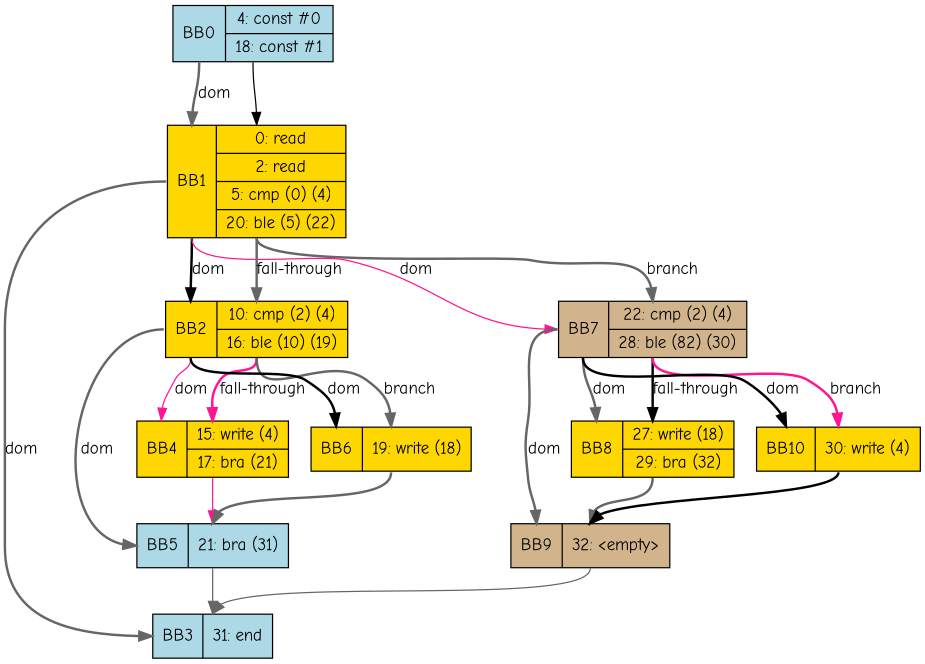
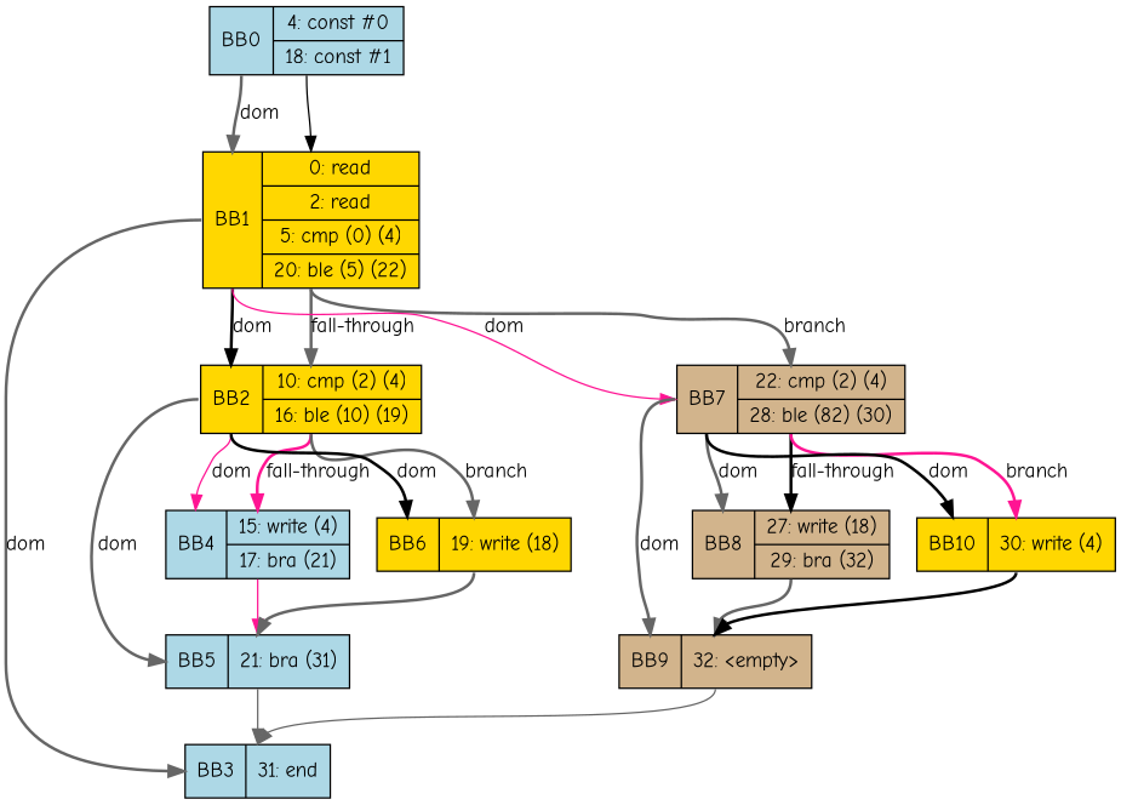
  digraph {
    fontname="Comic Neue"
    node [fillcolor=lightblue fontname="Comic Neue" shape=record style=filled]
    edge [color=gray40 fontname="Comic Neue" headport=n style=bold tailport=s]
    n1 [label="<b>BB0 | { 4: const #0 | 18: const #1 }"]
    n2 [fillcolor=gold label="<b>BB1 | { 0: read | 2: read | 5: cmp (0) (4) | 20: ble (5) (22) }"]
    n3 [fillcolor=gold label="<b>BB2 | { 10: cmp (2) (4) | 16: ble (10) (19) }"]
    n4 [fillcolor=tan label="<b>BB7 | { 22: cmp (2) (4) | 28: ble (82) (30) }"]
    n5 [label="<b>BB3 | { 31: end }"]
-   n6 [fillcolor=gold label="<b>BB4 | { 15: write (4) | 17: bra (21) }"]
+   n6 [label="<b>BB4 | { 15: write (4) | 17: bra (21) }"]
    n7 [fillcolor=gold label="<b>BB6 | { 19: write (18) }"]
    n8 [label="<b>BB5 | { 21: bra (31) }"]
-   n9 [fillcolor=gold label="<b>BB8 | { 27: write (18) | 29: bra (32) }"]
+   n9 [fillcolor=tan label="<b>BB8 | { 27: write (18) | 29: bra (32) }"]
    n10 [fillcolor=gold label="<b>BB10 | { 30: write (4) }"]
    n11 [fillcolor=tan label="<b>BB9 | { 32: \<empty\> }"]
    n1 -> n2 [headport=b label=dom tailport=b]
    n1 -> n2 [color=black style=solid]
    n2 -> n3 [label="fall-through"]
    n2 -> n3 [color=black headport=b label=dom tailport=b]
    n2 -> n4 [label=branch]
    n2 -> n4 [color=deeppink headport=b label=dom style=solid tailport=b]
    n2 -> n5 [headport=b label=dom tailport=b]
    n3 -> n6 [color=deeppink label="fall-through"]
    n3 -> n6 [color=deeppink headport=b label=dom style=solid tailport=b]
    n3 -> n7 [label=branch]
    n3 -> n7 [color=black headport=b label=dom tailport=b]
    n3 -> n8 [headport=b label=dom tailport=b]
    n4 -> n9 [color=black label="fall-through"]
    n4 -> n9 [headport=b label=dom tailport=b]
    n4 -> n10 [color=deeppink label=branch]
    n4 -> n10 [color=black headport=b label=dom tailport=b]
    n4 -> n11 [headport=b label=dom tailport=b]
    n6 -> n8 [color=deeppink style=solid]
    n7 -> n8
    n8 -> n5 [style=solid]
    n9 -> n11
    n10 -> n11 [color=black]
    n11 -> n5 [style=solid]
  }
